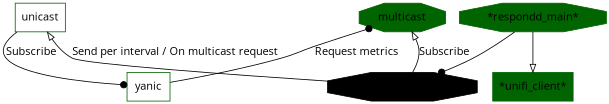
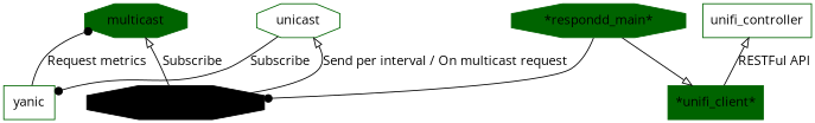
  digraph {
    fontname="Open Sans"
    node [color=darkgreen fontname="Open Sans" shape=box style=filled]
    edge [fontname="Open Sans" arrowhead=onormal]
    multicast [shape=octagon]
-   unicast [style=""]
+   unifi_controller [style=""]
+   unicast [shape=octagon style=""]
    n4 [label="*unifi_client*"]
    n5 [color=black label="*respondd_client*" shape=octagon]
    n6 [label="*respondd_main*" shape=octagon]
    yanic [style=""]
    subgraph sub_1 {
      rank=same
      multicast
+     unifi_controller
      unicast
    }
    subgraph sub_2 {
      rank=same
      n4
      n5
    }
    subgraph sub_3 {
      color=lightgrey
      fontsize=20
      style=dotted
      n4
    }
    subgraph sub_4 {
      color=blue
      fontsize=20
      label="*respondd_client*"
      style=dotted
      multicast
      n5
    }
    subgraph sub_5 {
      color=blue
      fontsize=20
      style=dotted
      n6
    }
    multicast -> n5 [style=invis arrowhead=""]
    unicast -> yanic [arrowhead=dot label=Subscribe]
+   n4 -> unifi_controller [label="RESTFul API"]
    n5 -> multicast [style=invis arrowhead=""]
    n5 -> multicast [label=Subscribe]
    n5 -> unicast [label="Send per interval / On multicast request"]
    n6 -> n4
    n6 -> n5 [arrowhead=dot]
    yanic -> multicast [arrowhead=dot label="Request metrics"]
  }
